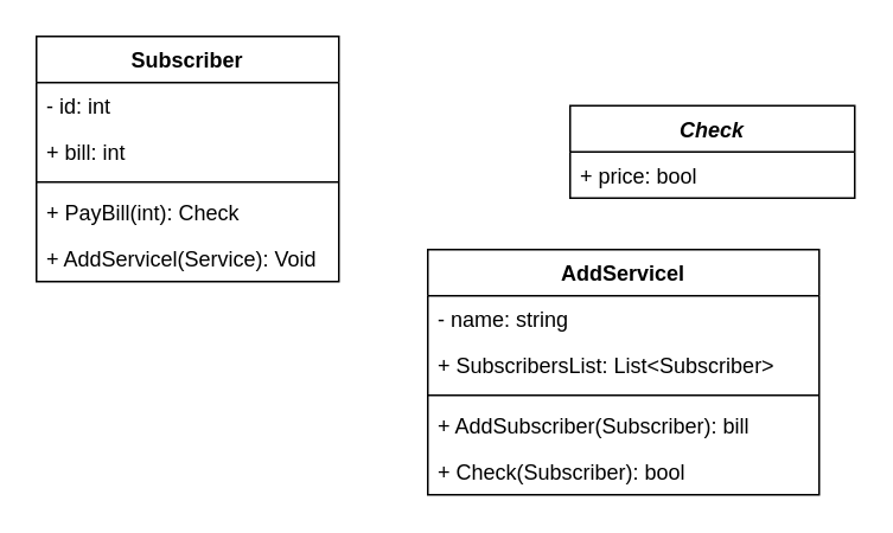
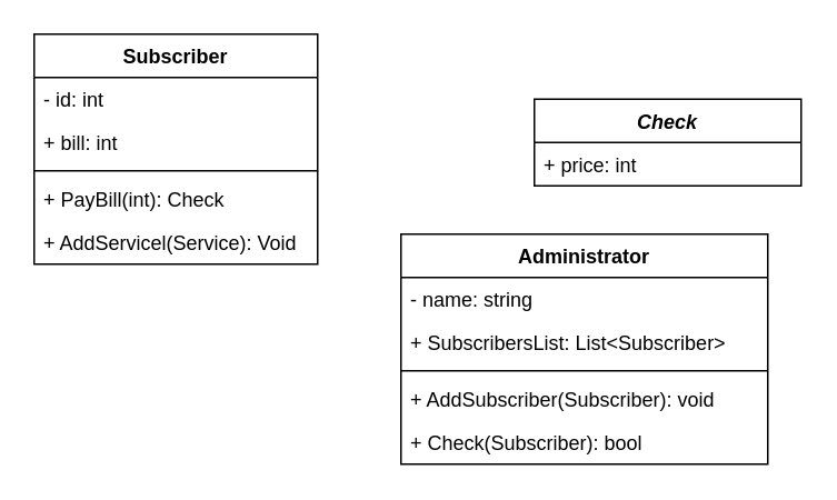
  <mxCell id="0" />
  <mxCell id="1" parent="0" />
  <mxCell id="2" value="Subscriber" style="swimlane;fontStyle=1;align=center;verticalAlign=top;childLayout=stackLayout;horizontal=1;startSize=26;horizontalStack=0;resizeParent=1;resizeParentMax=0;resizeLast=0;collapsible=1;marginBottom=0;" vertex="1" parent="1"><mxGeometry x="20" y="20" width="170" height="138" as="geometry" /></mxCell>
  <mxCell id="3" value="- id: int" style="text;strokeColor=none;fillColor=none;align=left;verticalAlign=top;spacingLeft=4;spacingRight=4;overflow=hidden;rotatable=0;points=[[0,0.5],[1,0.5]];portConstraint=eastwest;" vertex="1" parent="2"><mxGeometry y="26" width="170" height="26" as="geometry" /></mxCell>
  <mxCell id="4" value="+ bill: int" style="text;strokeColor=none;fillColor=none;align=left;verticalAlign=top;spacingLeft=4;spacingRight=4;overflow=hidden;rotatable=0;points=[[0,0.5],[1,0.5]];portConstraint=eastwest;" vertex="1" parent="2"><mxGeometry y="52" width="170" height="26" as="geometry" /></mxCell>
  <mxCell id="5" value="" style="line;strokeWidth=1;fillColor=none;align=left;verticalAlign=middle;spacingTop=-1;spacingLeft=3;spacingRight=3;rotatable=0;labelPosition=right;points=[];portConstraint=eastwest;strokeColor=inherit;" vertex="1" parent="2"><mxGeometry y="78" width="170" height="8" as="geometry" /></mxCell>
  <mxCell id="6" value="+ PayBill(int): Check" style="text;strokeColor=none;fillColor=none;align=left;verticalAlign=top;spacingLeft=4;spacingRight=4;overflow=hidden;rotatable=0;points=[[0,0.5],[1,0.5]];portConstraint=eastwest;" vertex="1" parent="2"><mxGeometry y="86" width="170" height="26" as="geometry" /></mxCell>
  <mxCell id="7" value="+ AddServicel(Service): Void" style="text;strokeColor=none;fillColor=none;align=left;verticalAlign=top;spacingLeft=4;spacingRight=4;overflow=hidden;rotatable=0;points=[[0,0.5],[1,0.5]];portConstraint=eastwest;" vertex="1" parent="2"><mxGeometry y="112" width="170" height="26" as="geometry" /></mxCell>
- <mxCell id="8" value="AddServicel" style="swimlane;fontStyle=1;align=center;verticalAlign=top;childLayout=stackLayout;horizontal=1;startSize=26;horizontalStack=0;resizeParent=1;resizeParentMax=0;resizeLast=0;collapsible=1;marginBottom=0;" vertex="1" parent="1"><mxGeometry x="240" y="140" width="220" height="138" as="geometry" /></mxCell>
+ <mxCell id="8" value="Administrator" style="swimlane;fontStyle=1;align=center;verticalAlign=top;childLayout=stackLayout;horizontal=1;startSize=26;horizontalStack=0;resizeParent=1;resizeParentMax=0;resizeLast=0;collapsible=1;marginBottom=0;" vertex="1" parent="1"><mxGeometry x="240" y="140" width="220" height="138" as="geometry" /></mxCell>
  <mxCell id="9" value="- name: string" style="text;strokeColor=none;fillColor=none;align=left;verticalAlign=top;spacingLeft=4;spacingRight=4;overflow=hidden;rotatable=0;points=[[0,0.5],[1,0.5]];portConstraint=eastwest;" vertex="1" parent="8"><mxGeometry y="26" width="220" height="26" as="geometry" /></mxCell>
  <mxCell id="10" value="+ SubscribersList: List&lt;Subscriber&gt;" style="text;strokeColor=none;fillColor=none;align=left;verticalAlign=top;spacingLeft=4;spacingRight=4;overflow=hidden;rotatable=0;points=[[0,0.5],[1,0.5]];portConstraint=eastwest;" vertex="1" parent="8"><mxGeometry y="52" width="220" height="26" as="geometry" /></mxCell>
  <mxCell id="11" value="" style="line;strokeWidth=1;fillColor=none;align=left;verticalAlign=middle;spacingTop=-1;spacingLeft=3;spacingRight=3;rotatable=0;labelPosition=right;points=[];portConstraint=eastwest;strokeColor=inherit;" vertex="1" parent="8"><mxGeometry y="78" width="220" height="8" as="geometry" /></mxCell>
- <mxCell id="12" value="+ AddSubscriber(Subscriber): bill" style="text;strokeColor=none;fillColor=none;align=left;verticalAlign=top;spacingLeft=4;spacingRight=4;overflow=hidden;rotatable=0;points=[[0,0.5],[1,0.5]];portConstraint=eastwest;" vertex="1" parent="8"><mxGeometry y="86" width="220" height="26" as="geometry" /></mxCell>
+ <mxCell id="12" value="+ AddSubscriber(Subscriber): void" style="text;strokeColor=none;fillColor=none;align=left;verticalAlign=top;spacingLeft=4;spacingRight=4;overflow=hidden;rotatable=0;points=[[0,0.5],[1,0.5]];portConstraint=eastwest;" vertex="1" parent="8"><mxGeometry y="86" width="220" height="26" as="geometry" /></mxCell>
  <mxCell id="13" value="+ Check(Subscriber): bool" style="text;strokeColor=none;fillColor=none;align=left;verticalAlign=top;spacingLeft=4;spacingRight=4;overflow=hidden;rotatable=0;points=[[0,0.5],[1,0.5]];portConstraint=eastwest;" vertex="1" parent="8"><mxGeometry y="112" width="220" height="26" as="geometry" /></mxCell>
  <mxCell id="14" value="Check" style="swimlane;fontStyle=3;align=center;verticalAlign=top;childLayout=stackLayout;horizontal=1;startSize=26;horizontalStack=0;resizeParent=1;resizeParentMax=0;resizeLast=0;collapsible=1;marginBottom=0;" vertex="1" parent="1"><mxGeometry x="320" y="59" width="160" height="52" as="geometry" /></mxCell>
- <mxCell id="15" value="+ price: bool" style="text;strokeColor=none;fillColor=none;align=left;verticalAlign=top;spacingLeft=4;spacingRight=4;overflow=hidden;rotatable=0;points=[[0,0.5],[1,0.5]];portConstraint=eastwest;" vertex="1" parent="14"><mxGeometry y="26" width="160" height="26" as="geometry" /></mxCell>
+ <mxCell id="15" value="+ price: int" style="text;strokeColor=none;fillColor=none;align=left;verticalAlign=top;spacingLeft=4;spacingRight=4;overflow=hidden;rotatable=0;points=[[0,0.5],[1,0.5]];portConstraint=eastwest;" vertex="1" parent="14"><mxGeometry y="26" width="160" height="26" as="geometry" /></mxCell>
